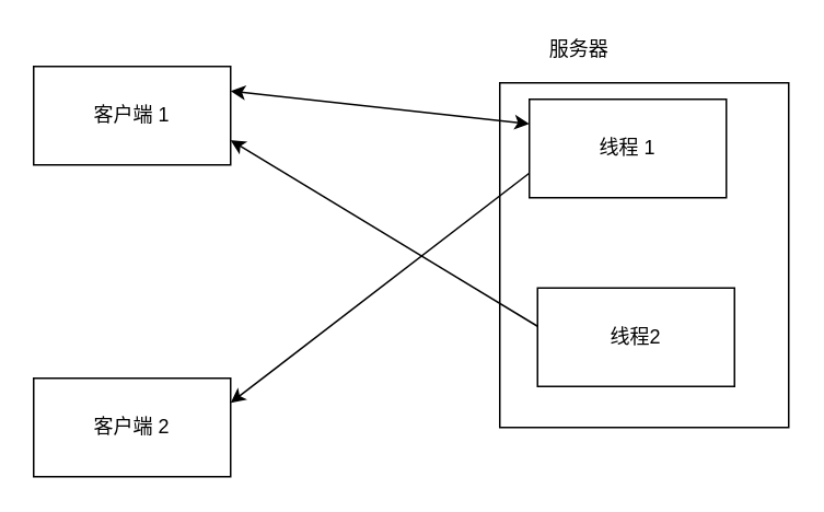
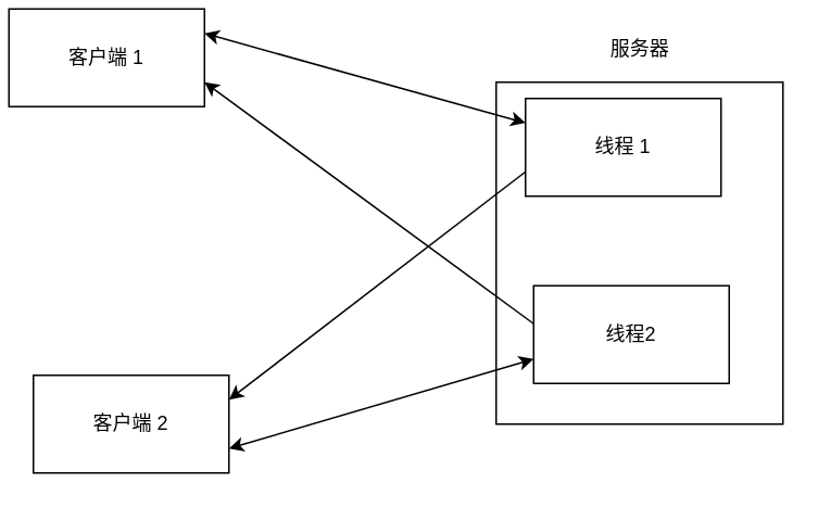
  <mxCell id="0" />
  <mxCell id="1" parent="0" />
  <mxCell id="2" value="" style="rounded=0;whiteSpace=wrap;html=1;" vertex="1" parent="1"><mxGeometry x="304" y="50" width="176" height="210" as="geometry" /></mxCell>
  <mxCell id="3" value="线程 1" style="rounded=0;whiteSpace=wrap;html=1;" vertex="1" parent="1"><mxGeometry x="322" y="60" width="120" height="60" as="geometry" /></mxCell>
  <mxCell id="4" value="线程2" style="rounded=0;whiteSpace=wrap;html=1;" vertex="1" parent="1"><mxGeometry x="327" y="175" width="120" height="60" as="geometry" /></mxCell>
- <mxCell id="5" value="客户端 1" style="whiteSpace=wrap;html=1;" vertex="1" parent="1"><mxGeometry x="20" y="40" width="120" height="60" as="geometry" /></mxCell>
+ <mxCell id="5" value="客户端 1" style="whiteSpace=wrap;html=1;" vertex="1" parent="1"><mxGeometry x="5" y="5" width="120" height="60" as="geometry" /></mxCell>
  <mxCell id="6" value="客户端 2" style="whiteSpace=wrap;html=1;" vertex="1" parent="1"><mxGeometry x="20" y="230" width="120" height="60" as="geometry" /></mxCell>
- <mxCell id="7" value="服务器" style="text;html=1;align=center;verticalAlign=middle;resizable=0;points=[];autosize=1;strokeColor=none;fillColor=none;" vertex="1" parent="1"><mxGeometry x="327" y="20" width="50" height="20" as="geometry" /></mxCell>
+ <mxCell id="7" value="服务器" style="text;html=1;align=center;verticalAlign=middle;resizable=0;points=[];autosize=1;strokeColor=none;fillColor=none;" vertex="1" parent="1"><mxGeometry x="367" y="20" width="50" height="20" as="geometry" /></mxCell>
  <mxCell id="8" value="" style="endArrow=classic;startArrow=classic;html=1;rounded=0;entryX=0;entryY=0.25;entryDx=0;entryDy=0;exitX=1;exitY=0.25;exitDx=0;exitDy=0;" edge="1" parent="1" source="5" target="3"><mxGeometry width="50" height="50" relative="1" as="geometry"><mxPoint x="270" y="530" as="sourcePoint" /><mxPoint x="320" y="480" as="targetPoint" /></mxGeometry></mxCell>
  <mxCell id="9" value="" style="endArrow=classic;html=1;rounded=0;exitX=0;exitY=0.75;exitDx=0;exitDy=0;entryX=1;entryY=0.25;entryDx=0;entryDy=0;" edge="1" parent="1" source="3" target="6"><mxGeometry width="50" height="50" relative="1" as="geometry"><mxPoint x="270" y="530" as="sourcePoint" /><mxPoint x="320" y="480" as="targetPoint" /></mxGeometry></mxCell>
+ <mxCell id="10" value="" style="endArrow=classic;startArrow=classic;html=1;rounded=0;entryX=0;entryY=0.75;entryDx=0;entryDy=0;exitX=1;exitY=0.75;exitDx=0;exitDy=0;" edge="1" parent="1" source="6" target="4"><mxGeometry width="50" height="50" relative="1" as="geometry"><mxPoint x="270" y="530" as="sourcePoint" /><mxPoint x="320" y="480" as="targetPoint" /></mxGeometry></mxCell>
  <mxCell id="11" value="" style="endArrow=classic;html=1;rounded=0;entryX=1;entryY=0.75;entryDx=0;entryDy=0;exitX=0;exitY=0.389;exitDx=0;exitDy=0;exitPerimeter=0;" edge="1" parent="1" source="4" target="5"><mxGeometry width="50" height="50" relative="1" as="geometry"><mxPoint x="270" y="530" as="sourcePoint" /><mxPoint x="320" y="480" as="targetPoint" /></mxGeometry></mxCell>
